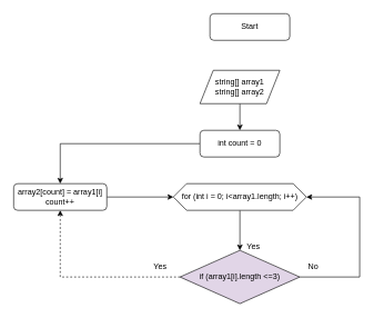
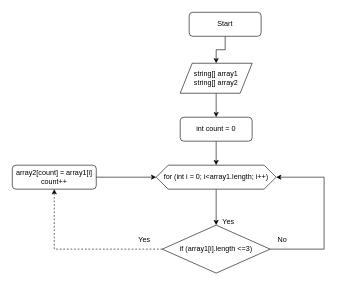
  <mxCell id="0" />
  <mxCell id="1" parent="0" />
+ <mxCell id="2" value="" style="edgeStyle=orthogonalEdgeStyle;rounded=0;orthogonalLoop=1;jettySize=auto;html=1;" parent="1" source="3" target="5" edge="1"><mxGeometry relative="1" as="geometry" /></mxCell>
  <mxCell id="3" value="Start" style="rounded=1;whiteSpace=wrap;html=1;" parent="1" vertex="1"><mxGeometry x="315" y="20" width="120" height="40" as="geometry" /></mxCell>
  <mxCell id="4" value="" style="edgeStyle=orthogonalEdgeStyle;rounded=0;orthogonalLoop=1;jettySize=auto;html=1;" parent="1" source="5" target="7" edge="1"><mxGeometry relative="1" as="geometry" /></mxCell>
  <mxCell id="5" value="string[] array1&lt;br&gt;string[] array2" style="shape=parallelogram;perimeter=parallelogramPerimeter;whiteSpace=wrap;html=1;fixedSize=1;" parent="1" vertex="1"><mxGeometry x="300" y="105" width="120" height="50" as="geometry" /></mxCell>
- <mxCell id="6" value="" style="edgeStyle=orthogonalEdgeStyle;rounded=0;orthogonalLoop=1;jettySize=auto;html=1;" parent="1" source="7" target="14" edge="1"><mxGeometry relative="1" as="geometry" /></mxCell>
+ <mxCell id="6" value="" style="edgeStyle=orthogonalEdgeStyle;rounded=0;orthogonalLoop=1;jettySize=auto;html=1;" parent="1" source="7" target="9" edge="1"><mxGeometry relative="1" as="geometry" /></mxCell>
  <mxCell id="7" value="int count = 0" style="whiteSpace=wrap;html=1;rounded=1;" parent="1" vertex="1"><mxGeometry x="300" y="195" width="120" height="40" as="geometry" /></mxCell>
  <mxCell id="8" value="" style="edgeStyle=orthogonalEdgeStyle;rounded=0;orthogonalLoop=1;jettySize=auto;html=1;" parent="1" source="9" target="12" edge="1"><mxGeometry relative="1" as="geometry" /></mxCell>
  <mxCell id="9" value="for (int i = 0; i&amp;lt;array1.length; i++)" style="shape=hexagon;perimeter=hexagonPerimeter2;whiteSpace=wrap;html=1;fixedSize=1;" parent="1" vertex="1"><mxGeometry x="260" y="275" width="200" height="40" as="geometry" /></mxCell>
  <mxCell id="10" style="edgeStyle=orthogonalEdgeStyle;rounded=0;orthogonalLoop=1;jettySize=auto;html=1;entryX=0.5;entryY=1;entryDx=0;entryDy=0;exitX=0;exitY=0.5;exitDx=0;exitDy=0;dashed=1;" edge="1" parent="1" source="12" target="14"><mxGeometry relative="1" as="geometry"><mxPoint x="360" y="465" as="sourcePoint" /><Array as="points"><mxPoint x="90" y="415" /></Array></mxGeometry></mxCell>
  <mxCell id="11" style="edgeStyle=orthogonalEdgeStyle;rounded=0;orthogonalLoop=1;jettySize=auto;html=1;entryX=1;entryY=0.5;entryDx=0;entryDy=0;exitX=1;exitY=0.5;exitDx=0;exitDy=0;" edge="1" parent="1" source="12" target="9"><mxGeometry relative="1" as="geometry"><Array as="points"><mxPoint x="540" y="415" /><mxPoint x="540" y="295" /></Array></mxGeometry></mxCell>
- <mxCell id="12" value="if (array1[i].length &amp;lt;=3)" style="rhombus;whiteSpace=wrap;html=1;fillColor=#e1d5e7;" parent="1" vertex="1"><mxGeometry x="270" y="375" width="180" height="80" as="geometry" /></mxCell>
+ <mxCell id="12" value="if (array1[i].length &amp;lt;=3)" style="rhombus;whiteSpace=wrap;html=1;" parent="1" vertex="1"><mxGeometry x="270" y="375" width="180" height="80" as="geometry" /></mxCell>
  <mxCell id="13" style="edgeStyle=orthogonalEdgeStyle;rounded=0;orthogonalLoop=1;jettySize=auto;html=1;exitX=1;exitY=0.5;exitDx=0;exitDy=0;entryX=0;entryY=0.5;entryDx=0;entryDy=0;" parent="1" source="14" target="9" edge="1"><mxGeometry relative="1" as="geometry" /></mxCell>
  <mxCell id="14" value="array2[count] = array1[i]&lt;br&gt;count++" style="whiteSpace=wrap;html=1;rounded=1;" parent="1" vertex="1"><mxGeometry x="20" y="275" width="140" height="40" as="geometry" /></mxCell>
  <mxCell id="15" value="No" style="text;html=1;align=center;verticalAlign=middle;resizable=0;points=[];autosize=1;strokeColor=none;fillColor=none;" parent="1" vertex="1"><mxGeometry x="450" y="385" width="40" height="30" as="geometry" /></mxCell>
  <mxCell id="16" value="Yes" style="text;html=1;align=center;verticalAlign=middle;resizable=0;points=[];autosize=1;strokeColor=none;fillColor=none;" parent="1" vertex="1"><mxGeometry x="220" y="385" width="40" height="30" as="geometry" /></mxCell>
  <mxCell id="17" value="Yes" style="text;html=1;align=center;verticalAlign=middle;resizable=0;points=[];autosize=1;strokeColor=none;fillColor=none;" parent="1" vertex="1"><mxGeometry x="360" y="355" width="40" height="30" as="geometry" /></mxCell>
